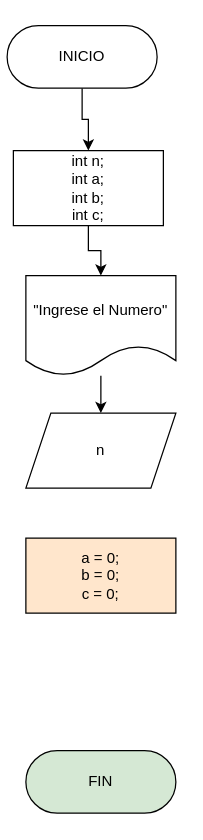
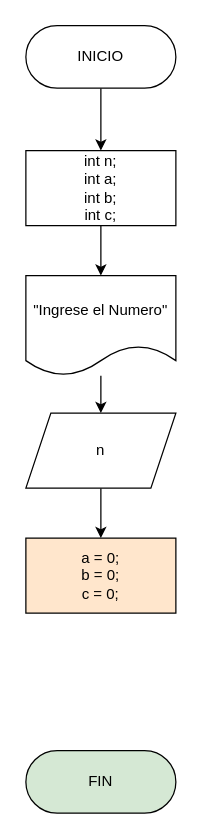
  <mxCell id="0" />
  <mxCell id="1" parent="0" />
  <mxCell id="2" style="edgeStyle=orthogonalEdgeStyle;rounded=0;orthogonalLoop=1;jettySize=auto;html=1;" edge="1" parent="1" source="3" target="8"><mxGeometry relative="1" as="geometry" /></mxCell>
- <mxCell id="3" value="INICIO" style="rounded=1;whiteSpace=wrap;html=1;arcSize=50;" vertex="1" parent="1"><mxGeometry x="5" y="20" width="120" height="50" as="geometry" /></mxCell>
+ <mxCell id="3" value="INICIO" style="rounded=1;whiteSpace=wrap;html=1;arcSize=50;" vertex="1" parent="1"><mxGeometry x="20" y="20" width="120" height="50" as="geometry" /></mxCell>
  <mxCell id="4" value="FIN" style="rounded=1;whiteSpace=wrap;html=1;arcSize=50;fillColor=#d5e8d4;" vertex="1" parent="1"><mxGeometry x="20" y="600" width="120" height="50" as="geometry" /></mxCell>
+ <mxCell id="5" style="edgeStyle=orthogonalEdgeStyle;rounded=0;orthogonalLoop=1;jettySize=auto;html=1;" edge="1" parent="1" source="6" target="11"><mxGeometry relative="1" as="geometry" /></mxCell>
  <mxCell id="6" value="n" style="shape=parallelogram;perimeter=parallelogramPerimeter;whiteSpace=wrap;html=1;fixedSize=1;" vertex="1" parent="1"><mxGeometry x="20" y="330" width="120" height="60" as="geometry" /></mxCell>
  <mxCell id="7" style="edgeStyle=orthogonalEdgeStyle;rounded=0;orthogonalLoop=1;jettySize=auto;html=1;" edge="1" parent="1" source="8" target="10"><mxGeometry relative="1" as="geometry" /></mxCell>
- <mxCell id="8" value="int n;&lt;br&gt;int a;&lt;br&gt;int b;&lt;br&gt;int c;" style="rounded=0;whiteSpace=wrap;html=1;" vertex="1" parent="1"><mxGeometry x="10" y="120" width="120" height="60" as="geometry" /></mxCell>
+ <mxCell id="8" value="int n;&lt;br&gt;int a;&lt;br&gt;int b;&lt;br&gt;int c;" style="rounded=0;whiteSpace=wrap;html=1;" vertex="1" parent="1"><mxGeometry x="20" y="120" width="120" height="60" as="geometry" /></mxCell>
  <mxCell id="9" style="edgeStyle=orthogonalEdgeStyle;rounded=0;orthogonalLoop=1;jettySize=auto;html=1;" edge="1" parent="1" source="10" target="6"><mxGeometry relative="1" as="geometry" /></mxCell>
  <mxCell id="10" value="&quot;Ingrese el Numero&quot;" style="shape=document;whiteSpace=wrap;html=1;boundedLbl=1;" vertex="1" parent="1"><mxGeometry x="20" y="220" width="120" height="80" as="geometry" /></mxCell>
  <mxCell id="11" value="a = 0;&lt;br&gt;b = 0;&lt;br&gt;c = 0;" style="rounded=0;whiteSpace=wrap;html=1;fillColor=#ffe6cc;" vertex="1" parent="1"><mxGeometry x="20" y="430" width="120" height="60" as="geometry" /></mxCell>
